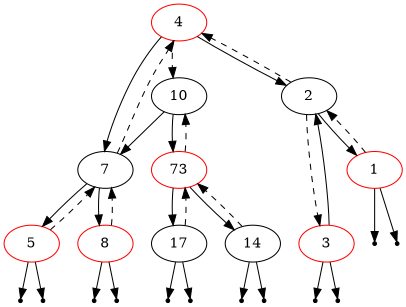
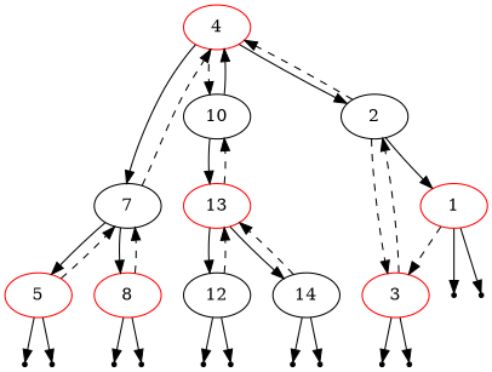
  digraph {
    node [shape=point]
    4 [color=red shape=""]
    10 [shape=""]
    2 [shape=""]
    7 [shape=""]
-   13 [color=red label=73 shape=""]
-   12 [label=17 shape=""]
+   13 [color=red shape=""]
+   12 [shape=""]
    14 [shape=""]
    1 [color=red shape=""]
    3 [color=red shape=""]
    5 [color=red shape=""]
    8 [color=red shape=""]
    null2
    null3
    null0
    null1
    null10
    null11
    null8
    null9
    null6
    null7
    null4
    null5
    4 -> 10 [style=dashed]
    4 -> 2
    4 -> 7
-   10 -> 7
+   10 -> 4
    10 -> 13
    2 -> 4 [style=dashed]
    2 -> 1
    2 -> 3 [style=dashed]
    7 -> 4 [style=dashed]
    7 -> 5
    7 -> 8
    13 -> 10 [style=dashed]
    13 -> 12
    13 -> 14
    12 -> 13 [style=dashed]
    12 -> null2
    12 -> null3
    14 -> 13 [style=dashed]
    14 -> null0
    14 -> null1
-   1 -> 2 [style=dashed]
+   1 -> 3 [style=dashed]
    1 -> null10
    1 -> null11
-   3 -> 2 [style=solid]
+   3 -> 2 [style=dashed]
    3 -> null8
    3 -> null9
    5 -> 7 [style=dashed]
    5 -> null6
    5 -> null7
    8 -> 7 [style=dashed]
    8 -> null4
    8 -> null5
  }
